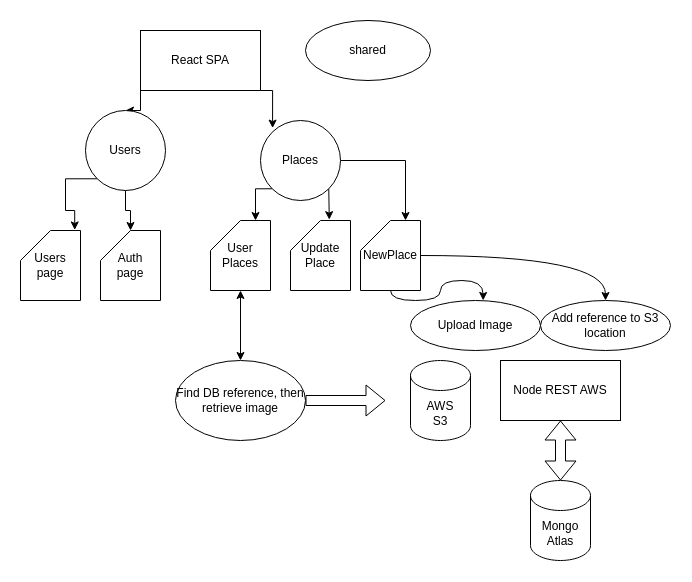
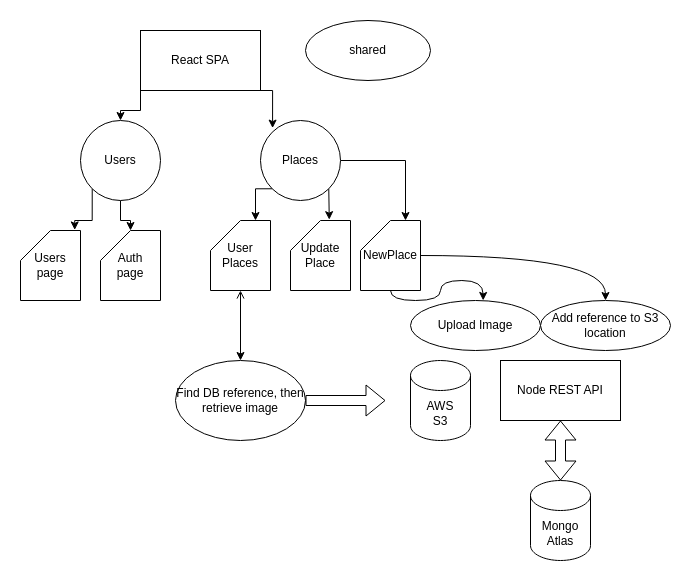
  <mxCell id="0" />
  <mxCell id="1" parent="0" />
  <mxCell id="2" style="edgeStyle=orthogonalEdgeStyle;rounded=0;orthogonalLoop=1;jettySize=auto;html=1;exitX=0;exitY=1;exitDx=0;exitDy=0;" edge="1" parent="1" source="4" target="7"><mxGeometry relative="1" as="geometry" /></mxCell>
  <mxCell id="3" style="edgeStyle=orthogonalEdgeStyle;rounded=0;orthogonalLoop=1;jettySize=auto;html=1;exitX=1;exitY=1;exitDx=0;exitDy=0;entryX=0.151;entryY=0.095;entryDx=0;entryDy=0;entryPerimeter=0;" edge="1" parent="1" source="4" target="12"><mxGeometry relative="1" as="geometry" /></mxCell>
  <mxCell id="4" value="React SPA" style="rounded=0;whiteSpace=wrap;html=1;" vertex="1" parent="1"><mxGeometry x="140" y="30" width="120" height="60" as="geometry" /></mxCell>
  <mxCell id="5" value="" style="edgeStyle=orthogonalEdgeStyle;rounded=0;orthogonalLoop=1;jettySize=auto;html=1;" edge="1" parent="1" source="7" target="21"><mxGeometry relative="1" as="geometry" /></mxCell>
  <mxCell id="6" style="edgeStyle=orthogonalEdgeStyle;rounded=0;orthogonalLoop=1;jettySize=auto;html=1;exitX=0;exitY=1;exitDx=0;exitDy=0;entryX=0.904;entryY=-0.008;entryDx=0;entryDy=0;entryPerimeter=0;" edge="1" parent="1" source="7" target="20"><mxGeometry relative="1" as="geometry" /></mxCell>
- <mxCell id="7" value="Users" style="ellipse;whiteSpace=wrap;html=1;aspect=fixed;" vertex="1" parent="1"><mxGeometry x="85" y="110" width="80" height="80" as="geometry" /></mxCell>
+ <mxCell id="7" value="Users" style="ellipse;whiteSpace=wrap;html=1;aspect=fixed;" vertex="1" parent="1"><mxGeometry x="80" y="120" width="80" height="80" as="geometry" /></mxCell>
  <mxCell id="8" style="edgeStyle=orthogonalEdgeStyle;rounded=0;orthogonalLoop=1;jettySize=auto;html=1;exitX=1;exitY=1;exitDx=0;exitDy=0;" edge="1" parent="1" source="12"><mxGeometry relative="1" as="geometry"><mxPoint x="328.152" y="188.242" as="targetPoint" /></mxGeometry></mxCell>
  <mxCell id="9" style="edgeStyle=orthogonalEdgeStyle;rounded=0;orthogonalLoop=1;jettySize=auto;html=1;exitX=0;exitY=1;exitDx=0;exitDy=0;entryX=0;entryY=0;entryDx=45;entryDy=0;entryPerimeter=0;" edge="1" parent="1" source="12" target="19"><mxGeometry relative="1" as="geometry" /></mxCell>
  <mxCell id="10" style="edgeStyle=orthogonalEdgeStyle;rounded=0;orthogonalLoop=1;jettySize=auto;html=1;exitX=1;exitY=1;exitDx=0;exitDy=0;entryX=0.646;entryY=-0.012;entryDx=0;entryDy=0;entryPerimeter=0;" edge="1" parent="1" source="12" target="18"><mxGeometry relative="1" as="geometry" /></mxCell>
  <mxCell id="11" style="edgeStyle=orthogonalEdgeStyle;rounded=0;orthogonalLoop=1;jettySize=auto;html=1;exitX=1;exitY=0.5;exitDx=0;exitDy=0;entryX=0;entryY=0;entryDx=45;entryDy=0;entryPerimeter=0;" edge="1" parent="1" source="12" target="17"><mxGeometry relative="1" as="geometry" /></mxCell>
  <mxCell id="12" value="Places&lt;span style=&quot;color: rgba(0 , 0 , 0 , 0) ; font-family: monospace ; font-size: 0px&quot;&gt;%3CmxGraphModel%3E%3Croot%3E%3CmxCell%20id%3D%220%22%2F%3E%3CmxCell%20id%3D%221%22%20parent%3D%220%22%2F%3E%3CmxCell%20id%3D%222%22%20value%3D%22Users%22%20style%3D%22ellipse%3BwhiteSpace%3Dwrap%3Bhtml%3D1%3Baspect%3Dfixed%3B%22%20vertex%3D%221%22%20parent%3D%221%22%3E%3CmxGeometry%20x%3D%22190%22%20y%3D%22230%22%20width%3D%2280%22%20height%3D%2280%22%20as%3D%22geometry%22%2F%3E%3C%2FmxCell%3E%3C%2Froot%3E%3C%2FmxGraphModel%3E&lt;/span&gt;" style="ellipse;whiteSpace=wrap;html=1;aspect=fixed;" vertex="1" parent="1"><mxGeometry x="260" y="120" width="80" height="80" as="geometry" /></mxCell>
  <mxCell id="13" value="shared" style="ellipse;whiteSpace=wrap;html=1;aspect=fixed;" vertex="1" parent="1"><mxGeometry x="305" y="20" width="125" height="60" as="geometry" /></mxCell>
- <mxCell id="14" value="Node REST AWS" style="rounded=0;whiteSpace=wrap;html=1;" vertex="1" parent="1"><mxGeometry x="500" y="360" width="120" height="60" as="geometry" /></mxCell>
+ <mxCell id="14" value="Node REST API" style="rounded=0;whiteSpace=wrap;html=1;" vertex="1" parent="1"><mxGeometry x="500" y="360" width="120" height="60" as="geometry" /></mxCell>
  <mxCell id="15" style="edgeStyle=orthogonalEdgeStyle;rounded=0;orthogonalLoop=1;jettySize=auto;html=1;exitX=1;exitY=0.5;exitDx=0;exitDy=0;exitPerimeter=0;entryX=0.5;entryY=0;entryDx=0;entryDy=0;curved=1;" edge="1" parent="1" source="17" target="25"><mxGeometry relative="1" as="geometry"><mxPoint x="510" y="255.121" as="targetPoint" /></mxGeometry></mxCell>
  <mxCell id="16" style="edgeStyle=orthogonalEdgeStyle;curved=1;rounded=0;orthogonalLoop=1;jettySize=auto;html=1;entryX=0.559;entryY=-0.001;entryDx=0;entryDy=0;entryPerimeter=0;" edge="1" parent="1" source="17" target="24"><mxGeometry relative="1" as="geometry"><mxPoint x="500" y="290" as="targetPoint" /><Array as="points"><mxPoint x="390" y="300" /><mxPoint x="440" y="300" /><mxPoint x="440" y="280" /><mxPoint x="483" y="280" /></Array></mxGeometry></mxCell>
  <mxCell id="17" value="NewPlace" style="shape=card;whiteSpace=wrap;html=1;" vertex="1" parent="1"><mxGeometry x="360" y="220" width="60" height="70" as="geometry" /></mxCell>
  <mxCell id="18" value="Update&lt;br&gt;Place&lt;span style=&quot;color: rgba(0 , 0 , 0 , 0) ; font-family: monospace ; font-size: 0px&quot;&gt;%3CmxGraphModel%3E%3Croot%3E%3CmxCell%20id%3D%220%22%2F%3E%3CmxCell%20id%3D%221%22%20parent%3D%220%22%2F%3E%3CmxCell%20id%3D%222%22%20value%3D%22NewPlace%22%20style%3D%22shape%3Dcard%3BwhiteSpace%3Dwrap%3Bhtml%3D1%3B%22%20vertex%3D%221%22%20parent%3D%221%22%3E%3CmxGeometry%20x%3D%22520%22%20y%3D%22160%22%20width%3D%2260%22%20height%3D%2270%22%20as%3D%22geometry%22%2F%3E%3C%2FmxCell%3E%3C%2Froot%3E%3C%2FmxGraphModel%3E&lt;/span&gt;" style="shape=card;whiteSpace=wrap;html=1;" vertex="1" parent="1"><mxGeometry x="290" y="220" width="60" height="70" as="geometry" /></mxCell>
  <mxCell id="19" value="User&lt;br&gt;Places" style="shape=card;whiteSpace=wrap;html=1;" vertex="1" parent="1"><mxGeometry x="210" y="220" width="60" height="70" as="geometry" /></mxCell>
  <mxCell id="20" value="Users&lt;br&gt;page" style="shape=card;whiteSpace=wrap;html=1;" vertex="1" parent="1"><mxGeometry x="20" y="230" width="60" height="70" as="geometry" /></mxCell>
  <mxCell id="21" value="Auth&lt;br&gt;page" style="shape=card;whiteSpace=wrap;html=1;" vertex="1" parent="1"><mxGeometry x="100" y="230" width="60" height="70" as="geometry" /></mxCell>
  <mxCell id="22" value="AWS&lt;br&gt;S3" style="shape=cylinder3;whiteSpace=wrap;html=1;boundedLbl=1;backgroundOutline=1;size=15;" vertex="1" parent="1"><mxGeometry x="410" y="360" width="60" height="80" as="geometry" /></mxCell>
  <mxCell id="23" value="Mongo&lt;br&gt;Atlas" style="shape=cylinder3;whiteSpace=wrap;html=1;boundedLbl=1;backgroundOutline=1;size=15;" vertex="1" parent="1"><mxGeometry x="530" y="480" width="60" height="80" as="geometry" /></mxCell>
  <mxCell id="24" value="Upload Image" style="ellipse;whiteSpace=wrap;html=1;" vertex="1" parent="1"><mxGeometry x="410" y="300" width="130" height="50" as="geometry" /></mxCell>
  <mxCell id="25" value="Add reference to S3 location" style="ellipse;whiteSpace=wrap;html=1;" vertex="1" parent="1"><mxGeometry x="540" y="300" width="130" height="50" as="geometry" /></mxCell>
  <mxCell id="26" value="Find DB reference, then retrieve image" style="ellipse;whiteSpace=wrap;html=1;" vertex="1" parent="1"><mxGeometry x="175" y="360" width="130" height="80" as="geometry" /></mxCell>
- <mxCell id="27" value="" style="endArrow=classic;startArrow=classic;html=1;entryX=0.5;entryY=1;entryDx=0;entryDy=0;entryPerimeter=0;exitX=0.5;exitY=0;exitDx=0;exitDy=0;" edge="1" parent="1" source="26" target="19"><mxGeometry width="50" height="50" relative="1" as="geometry"><mxPoint x="190" y="350" as="sourcePoint" /><mxPoint x="240" y="300" as="targetPoint" /></mxGeometry></mxCell>
+ <mxCell id="27" value="" style="endArrow=open;startArrow=classic;html=1;entryX=0.5;entryY=1;entryDx=0;entryDy=0;entryPerimeter=0;exitX=0.5;exitY=0;exitDx=0;exitDy=0;" edge="1" parent="1" source="26" target="19"><mxGeometry width="50" height="50" relative="1" as="geometry"><mxPoint x="190" y="350" as="sourcePoint" /><mxPoint x="240" y="300" as="targetPoint" /></mxGeometry></mxCell>
  <mxCell id="28" value="" style="shape=flexArrow;endArrow=classic;html=1;exitX=1;exitY=0.5;exitDx=0;exitDy=0;" edge="1" parent="1" source="26"><mxGeometry width="50" height="50" relative="1" as="geometry"><mxPoint x="335" y="390" as="sourcePoint" /><mxPoint x="385" y="400" as="targetPoint" /></mxGeometry></mxCell>
  <mxCell id="29" value="" style="shape=flexArrow;endArrow=classic;startArrow=classic;html=1;entryX=0.5;entryY=1;entryDx=0;entryDy=0;exitX=0.5;exitY=0;exitDx=0;exitDy=0;exitPerimeter=0;" edge="1" parent="1" source="23" target="14"><mxGeometry width="100" height="100" relative="1" as="geometry"><mxPoint x="460" y="540" as="sourcePoint" /><mxPoint x="560" y="440" as="targetPoint" /></mxGeometry></mxCell>
